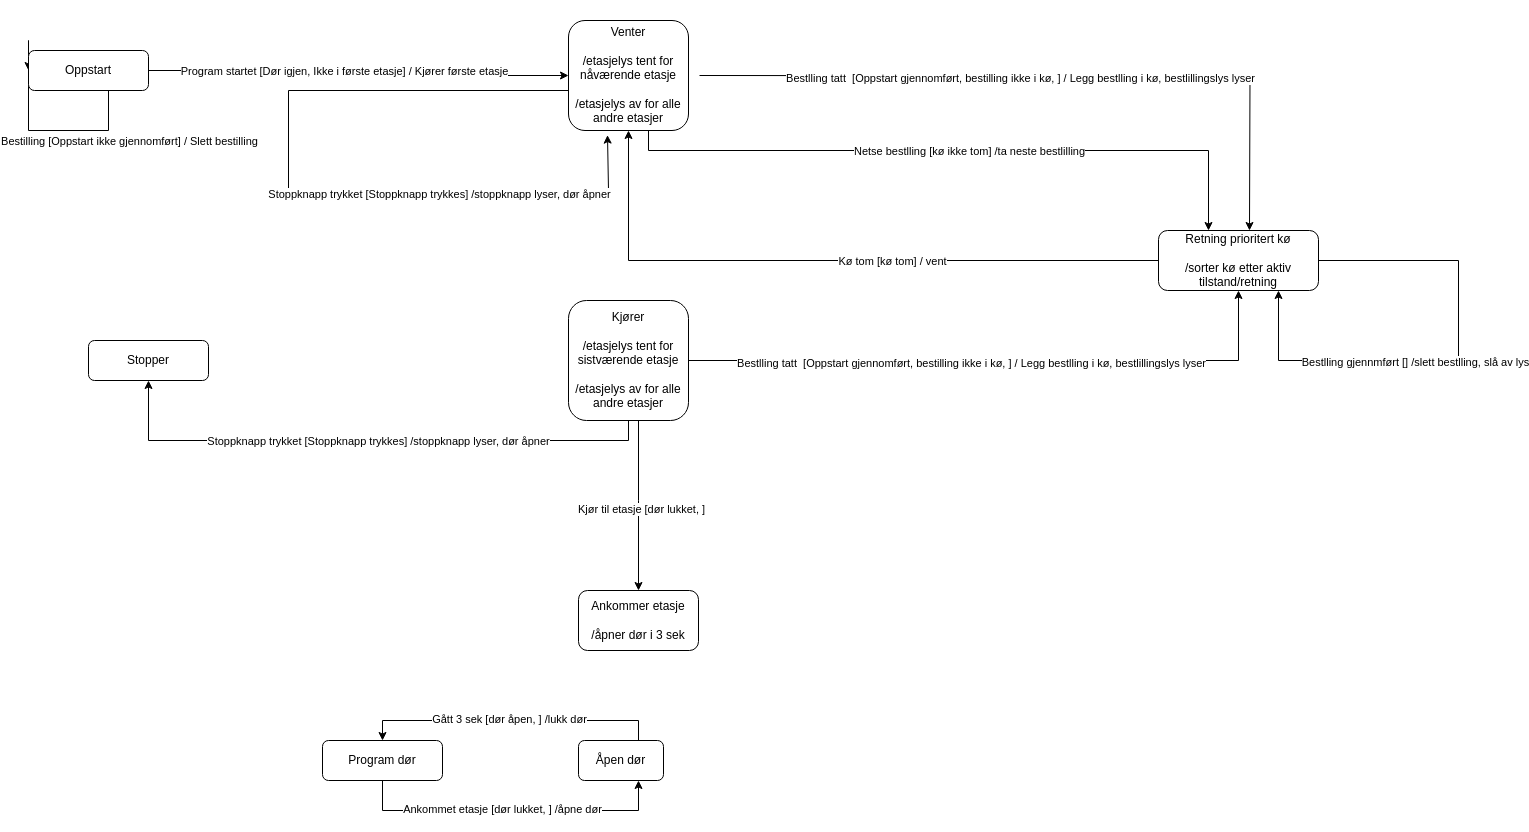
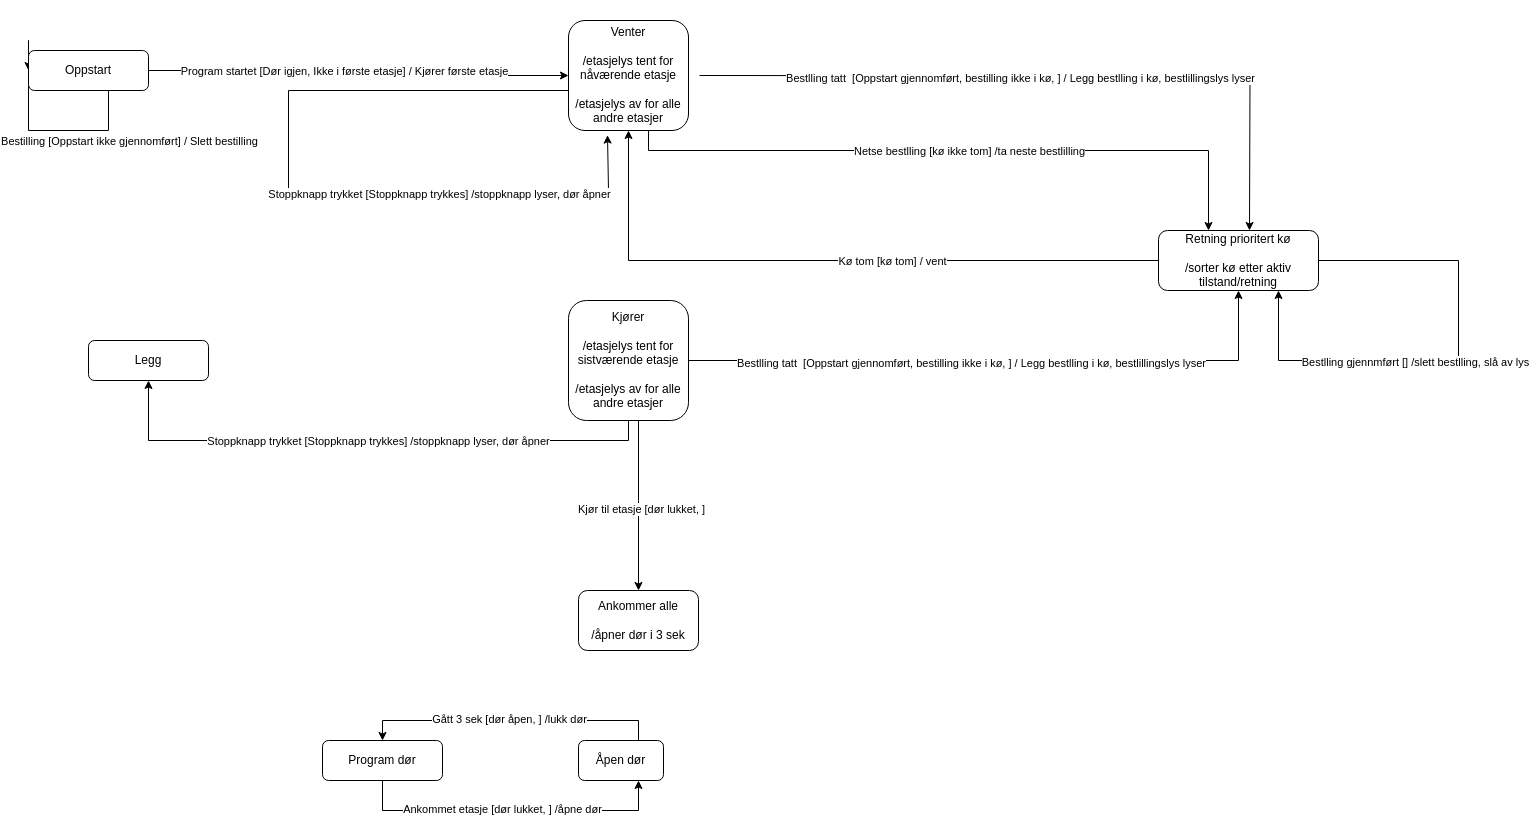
  <mxCell id="0" />
  <mxCell id="1" parent="0" />
  <mxCell id="2" style="edgeStyle=orthogonalEdgeStyle;rounded=0;orthogonalLoop=1;jettySize=auto;html=1;entryX=0;entryY=0.5;entryDx=0;entryDy=0;" edge="1" parent="1" source="6" target="11"><mxGeometry relative="1" as="geometry" /></mxCell>
  <mxCell id="3" value="Program startet [Dør igjen, Ikke i første etasje] / Kjører første etasje" style="edgeLabel;html=1;align=center;verticalAlign=middle;resizable=0;points=[];" vertex="1" connectable="0" parent="2"><mxGeometry x="-0.126" y="-1" relative="1" as="geometry"><mxPoint x="9" y="-1" as="offset" /></mxGeometry></mxCell>
  <mxCell id="4" style="edgeStyle=orthogonalEdgeStyle;rounded=0;orthogonalLoop=1;jettySize=auto;html=1;entryX=0;entryY=0.5;entryDx=0;entryDy=0;" edge="1" parent="1" source="6" target="6"><mxGeometry relative="1" as="geometry"><Array as="points"><mxPoint x="100" y="130" /><mxPoint x="20" y="130" /><mxPoint x="20" y="40" /></Array></mxGeometry></mxCell>
  <mxCell id="5" value="Bestilling [Oppstart ikke gjennomført] / Slett bestilling" style="edgeLabel;html=1;align=center;verticalAlign=middle;resizable=0;points=[];" vertex="1" connectable="0" parent="4"><mxGeometry x="-0.028" relative="1" as="geometry"><mxPoint x="97" y="10" as="offset" /></mxGeometry></mxCell>
  <mxCell id="6" value="&lt;div&gt;Oppstart&lt;/div&gt;" style="rounded=1;whiteSpace=wrap;html=1;fontSize=12;glass=0;strokeWidth=1;shadow=0;" vertex="1" parent="1"><mxGeometry x="20" y="50" width="120" height="40" as="geometry" /></mxCell>
  <mxCell id="7" style="edgeStyle=orthogonalEdgeStyle;rounded=0;orthogonalLoop=1;jettySize=auto;html=1;entryX=0.325;entryY=1.042;entryDx=0;entryDy=0;entryPerimeter=0;" edge="1" parent="1" source="11" target="11"><mxGeometry relative="1" as="geometry"><Array as="points"><mxPoint x="280" y="90" /><mxPoint x="280" y="190" /><mxPoint x="600" y="190" /><mxPoint x="600" y="135" /></Array></mxGeometry></mxCell>
  <mxCell id="8" value="Stoppknapp trykket [Stoppknapp trykkes] /stoppknapp lyser, dør åpner" style="edgeLabel;html=1;align=center;verticalAlign=middle;resizable=0;points=[];" vertex="1" connectable="0" parent="7"><mxGeometry x="0.184" y="-3" relative="1" as="geometry"><mxPoint x="83" as="offset" /></mxGeometry></mxCell>
  <mxCell id="9" style="edgeStyle=orthogonalEdgeStyle;rounded=0;orthogonalLoop=1;jettySize=auto;html=1;" edge="1" parent="1" source="11" target="16"><mxGeometry relative="1" as="geometry"><Array as="points"><mxPoint x="640" y="150" /><mxPoint x="1200" y="150" /></Array></mxGeometry></mxCell>
  <mxCell id="10" value="Netse bestlling [kø ikke tom] /ta neste bestlilling" style="edgeLabel;html=1;align=center;verticalAlign=middle;resizable=0;points=[];" vertex="1" connectable="0" parent="9"><mxGeometry x="0.029" y="-5" relative="1" as="geometry"><mxPoint y="-5" as="offset" /></mxGeometry></mxCell>
  <mxCell id="11" value="&lt;div&gt;Venter&lt;/div&gt;&lt;div&gt;&lt;br&gt;&lt;/div&gt;&lt;div&gt;/etasjelys tent for nåværende etasje&lt;/div&gt;&lt;div&gt;&lt;br&gt;&lt;/div&gt;&lt;div&gt;/etasjelys av for alle andre etasjer&lt;br&gt;&lt;/div&gt;" style="rounded=1;whiteSpace=wrap;html=1;fontSize=12;glass=0;strokeWidth=1;shadow=0;" vertex="1" parent="1"><mxGeometry x="560" y="20" width="120" height="110" as="geometry" /></mxCell>
  <mxCell id="12" style="edgeStyle=orthogonalEdgeStyle;rounded=0;orthogonalLoop=1;jettySize=auto;html=1;exitX=1;exitY=0.5;exitDx=0;exitDy=0;" edge="1" parent="1"><mxGeometry relative="1" as="geometry"><mxPoint x="691" y="75" as="sourcePoint" /><mxPoint x="1241" y="230" as="targetPoint" /></mxGeometry></mxCell>
  <mxCell id="13" value="Bestlling tatt&amp;nbsp; [Oppstart gjennomført, bestilling ikke i kø, ] / Legg bestlling i kø, bestlillingslys lyser" style="edgeLabel;html=1;align=center;verticalAlign=middle;resizable=0;points=[];" vertex="1" connectable="0" parent="12"><mxGeometry x="-0.09" y="-2" relative="1" as="geometry"><mxPoint as="offset" /></mxGeometry></mxCell>
  <mxCell id="14" style="edgeStyle=orthogonalEdgeStyle;rounded=0;orthogonalLoop=1;jettySize=auto;html=1;entryX=0.5;entryY=1;entryDx=0;entryDy=0;" edge="1" parent="1" source="16" target="11"><mxGeometry relative="1" as="geometry" /></mxCell>
  <mxCell id="15" value="Kø tom [kø tom] / vent" style="edgeLabel;html=1;align=center;verticalAlign=middle;resizable=0;points=[];" vertex="1" connectable="0" parent="14"><mxGeometry x="-0.1" y="2" relative="1" as="geometry"><mxPoint x="30" y="-2" as="offset" /></mxGeometry></mxCell>
  <mxCell id="16" value="&lt;div&gt;Retning prioritert kø&lt;/div&gt;&lt;div&gt;&lt;br&gt;&lt;/div&gt;&lt;div&gt;/sorter kø etter aktiv tilstand/retning&lt;br&gt;&lt;/div&gt;" style="rounded=1;whiteSpace=wrap;html=1;fontSize=12;glass=0;strokeWidth=1;shadow=0;" vertex="1" parent="1"><mxGeometry x="1150" y="230" width="160" height="60" as="geometry" /></mxCell>
  <mxCell id="17" style="edgeStyle=orthogonalEdgeStyle;rounded=0;orthogonalLoop=1;jettySize=auto;html=1;" edge="1" parent="1" source="16"><mxGeometry relative="1" as="geometry"><mxPoint x="1270" y="290" as="targetPoint" /><Array as="points"><mxPoint x="1450" y="260" /><mxPoint x="1450" y="360" /><mxPoint x="1270" y="360" /></Array></mxGeometry></mxCell>
  <mxCell id="18" value="Bestlling gjennmført [] /slett bestlling, slå av lys" style="edgeLabel;html=1;align=center;verticalAlign=middle;resizable=0;points=[];" vertex="1" connectable="0" parent="17"><mxGeometry x="0.123" y="1" relative="1" as="geometry"><mxPoint x="-9" as="offset" /></mxGeometry></mxCell>
  <mxCell id="19" style="edgeStyle=orthogonalEdgeStyle;rounded=0;orthogonalLoop=1;jettySize=auto;html=1;entryX=0.5;entryY=1;entryDx=0;entryDy=0;" edge="1" parent="1" source="23" target="24"><mxGeometry relative="1" as="geometry"><Array as="points"><mxPoint x="620" y="440" /><mxPoint x="140" y="440" /></Array></mxGeometry></mxCell>
  <mxCell id="20" value="Stoppknapp trykket [Stoppknapp trykkes] /stoppknapp lyser, dør åpner" style="edgeLabel;html=1;align=center;verticalAlign=middle;resizable=0;points=[];" vertex="1" connectable="0" parent="19"><mxGeometry x="0.02" y="-2" relative="1" as="geometry"><mxPoint x="15" y="2" as="offset" /></mxGeometry></mxCell>
  <mxCell id="21" style="edgeStyle=orthogonalEdgeStyle;rounded=0;orthogonalLoop=1;jettySize=auto;html=1;" edge="1" parent="1" source="23" target="27"><mxGeometry relative="1" as="geometry"><Array as="points"><mxPoint x="630" y="500" /><mxPoint x="630" y="500" /></Array></mxGeometry></mxCell>
  <mxCell id="22" value="Kjør til etasje [dør lukket, ]" style="edgeLabel;html=1;align=center;verticalAlign=middle;resizable=0;points=[];" vertex="1" connectable="0" parent="21"><mxGeometry x="0.037" y="2" relative="1" as="geometry"><mxPoint as="offset" /></mxGeometry></mxCell>
  <mxCell id="23" value="Kjører&lt;div&gt;&lt;br&gt;&lt;/div&gt;&lt;div&gt;/etasjelys tent for sistværende etasje&lt;br&gt;&lt;/div&gt;&lt;div&gt;&lt;br&gt;&lt;/div&gt;&lt;div&gt;/etasjelys av for alle andre etasjer&lt;/div&gt;" style="rounded=1;whiteSpace=wrap;html=1;fontSize=12;glass=0;strokeWidth=1;shadow=0;" vertex="1" parent="1"><mxGeometry x="560" y="300" width="120" height="120" as="geometry" /></mxCell>
- <mxCell id="24" value="Stopper" style="rounded=1;whiteSpace=wrap;html=1;fontSize=12;glass=0;strokeWidth=1;shadow=0;" vertex="1" parent="1"><mxGeometry x="80" y="340" width="120" height="40" as="geometry" /></mxCell>
+ <mxCell id="24" value="Legg" style="rounded=1;whiteSpace=wrap;html=1;fontSize=12;glass=0;strokeWidth=1;shadow=0;" vertex="1" parent="1"><mxGeometry x="80" y="340" width="120" height="40" as="geometry" /></mxCell>
  <mxCell id="25" style="edgeStyle=orthogonalEdgeStyle;rounded=0;orthogonalLoop=1;jettySize=auto;html=1;exitX=1;exitY=0.5;exitDx=0;exitDy=0;entryX=0.5;entryY=1;entryDx=0;entryDy=0;" edge="1" parent="1" source="23" target="16"><mxGeometry relative="1" as="geometry"><mxPoint x="690" y="85" as="sourcePoint" /><mxPoint x="1240" y="240" as="targetPoint" /></mxGeometry></mxCell>
  <mxCell id="26" value="Bestlling tatt&amp;nbsp; [Oppstart gjennomført, bestilling ikke i kø, ] / Legg bestlling i kø, bestlillingslys lyser" style="edgeLabel;html=1;align=center;verticalAlign=middle;resizable=0;points=[];" vertex="1" connectable="0" parent="25"><mxGeometry x="-0.09" y="-2" relative="1" as="geometry"><mxPoint as="offset" /></mxGeometry></mxCell>
- <mxCell id="27" value="&lt;div&gt;Ankommer etasje &lt;br&gt;&lt;/div&gt;&lt;div&gt;&lt;br&gt;&lt;/div&gt;&lt;div&gt;/åpner dør i 3 sek&lt;br&gt;&lt;/div&gt;" style="rounded=1;whiteSpace=wrap;html=1;fontSize=12;glass=0;strokeWidth=1;shadow=0;" vertex="1" parent="1"><mxGeometry x="570" y="590" width="120" height="60" as="geometry" /></mxCell>
+ <mxCell id="27" value="&lt;div&gt;Ankommer alle &lt;br&gt;&lt;/div&gt;&lt;div&gt;&lt;br&gt;&lt;/div&gt;&lt;div&gt;/åpner dør i 3 sek&lt;br&gt;&lt;/div&gt;" style="rounded=1;whiteSpace=wrap;html=1;fontSize=12;glass=0;strokeWidth=1;shadow=0;" vertex="1" parent="1"><mxGeometry x="570" y="590" width="120" height="60" as="geometry" /></mxCell>
  <mxCell id="28" style="edgeStyle=orthogonalEdgeStyle;rounded=0;orthogonalLoop=1;jettySize=auto;html=1;entryX=0.5;entryY=0;entryDx=0;entryDy=0;" edge="1" parent="1" source="30" target="33"><mxGeometry relative="1" as="geometry"><Array as="points"><mxPoint x="630" y="720" /><mxPoint x="374" y="720" /></Array></mxGeometry></mxCell>
  <mxCell id="29" value="Gått 3 sek [dør åpen, ] /lukk dør" style="edgeLabel;html=1;align=center;verticalAlign=middle;resizable=0;points=[];" vertex="1" connectable="0" parent="28"><mxGeometry x="0.081" y="-2" relative="1" as="geometry"><mxPoint x="10" as="offset" /></mxGeometry></mxCell>
  <mxCell id="30" value="&lt;div&gt;Åpen dør&lt;/div&gt;" style="rounded=1;whiteSpace=wrap;html=1;fontSize=12;glass=0;strokeWidth=1;shadow=0;" vertex="1" parent="1"><mxGeometry x="570" y="740" width="85" height="40" as="geometry" /></mxCell>
  <mxCell id="31" style="edgeStyle=orthogonalEdgeStyle;rounded=0;orthogonalLoop=1;jettySize=auto;html=1;" edge="1" parent="1" source="33" target="30"><mxGeometry relative="1" as="geometry"><Array as="points"><mxPoint x="374" y="810" /><mxPoint x="630" y="810" /></Array></mxGeometry></mxCell>
  <mxCell id="32" value="Ankommet etasje [dør lukket, ] /åpne dør" style="edgeLabel;html=1;align=center;verticalAlign=middle;resizable=0;points=[];" vertex="1" connectable="0" parent="31"><mxGeometry x="-0.057" y="2" relative="1" as="geometry"><mxPoint as="offset" /></mxGeometry></mxCell>
  <mxCell id="33" value="Program dør" style="rounded=1;whiteSpace=wrap;html=1;fontSize=12;glass=0;strokeWidth=1;shadow=0;" vertex="1" parent="1"><mxGeometry x="314" y="740" width="120" height="40" as="geometry" /></mxCell>
